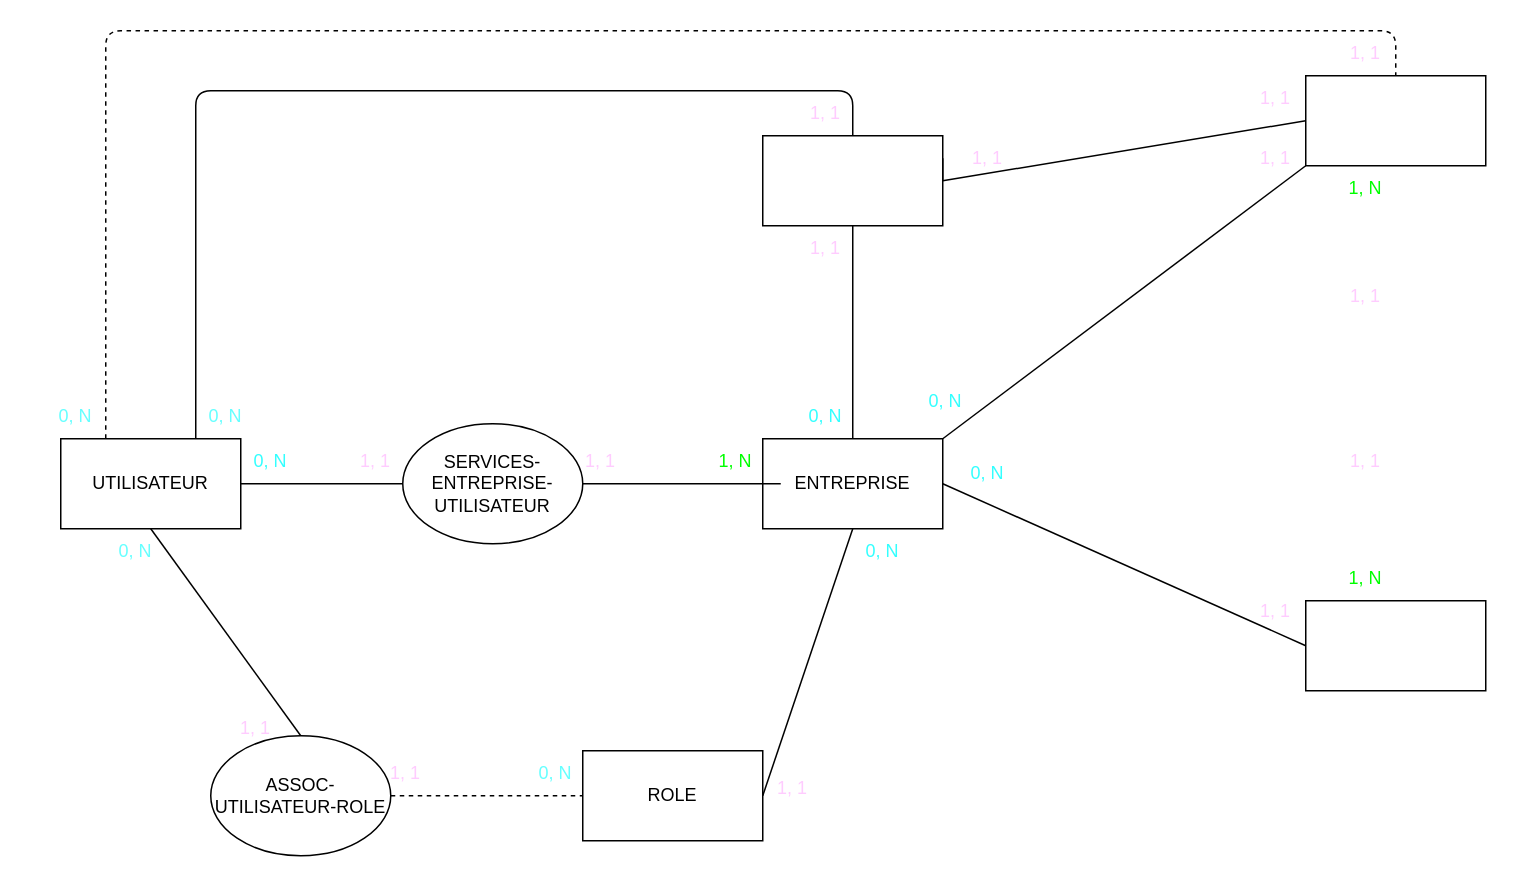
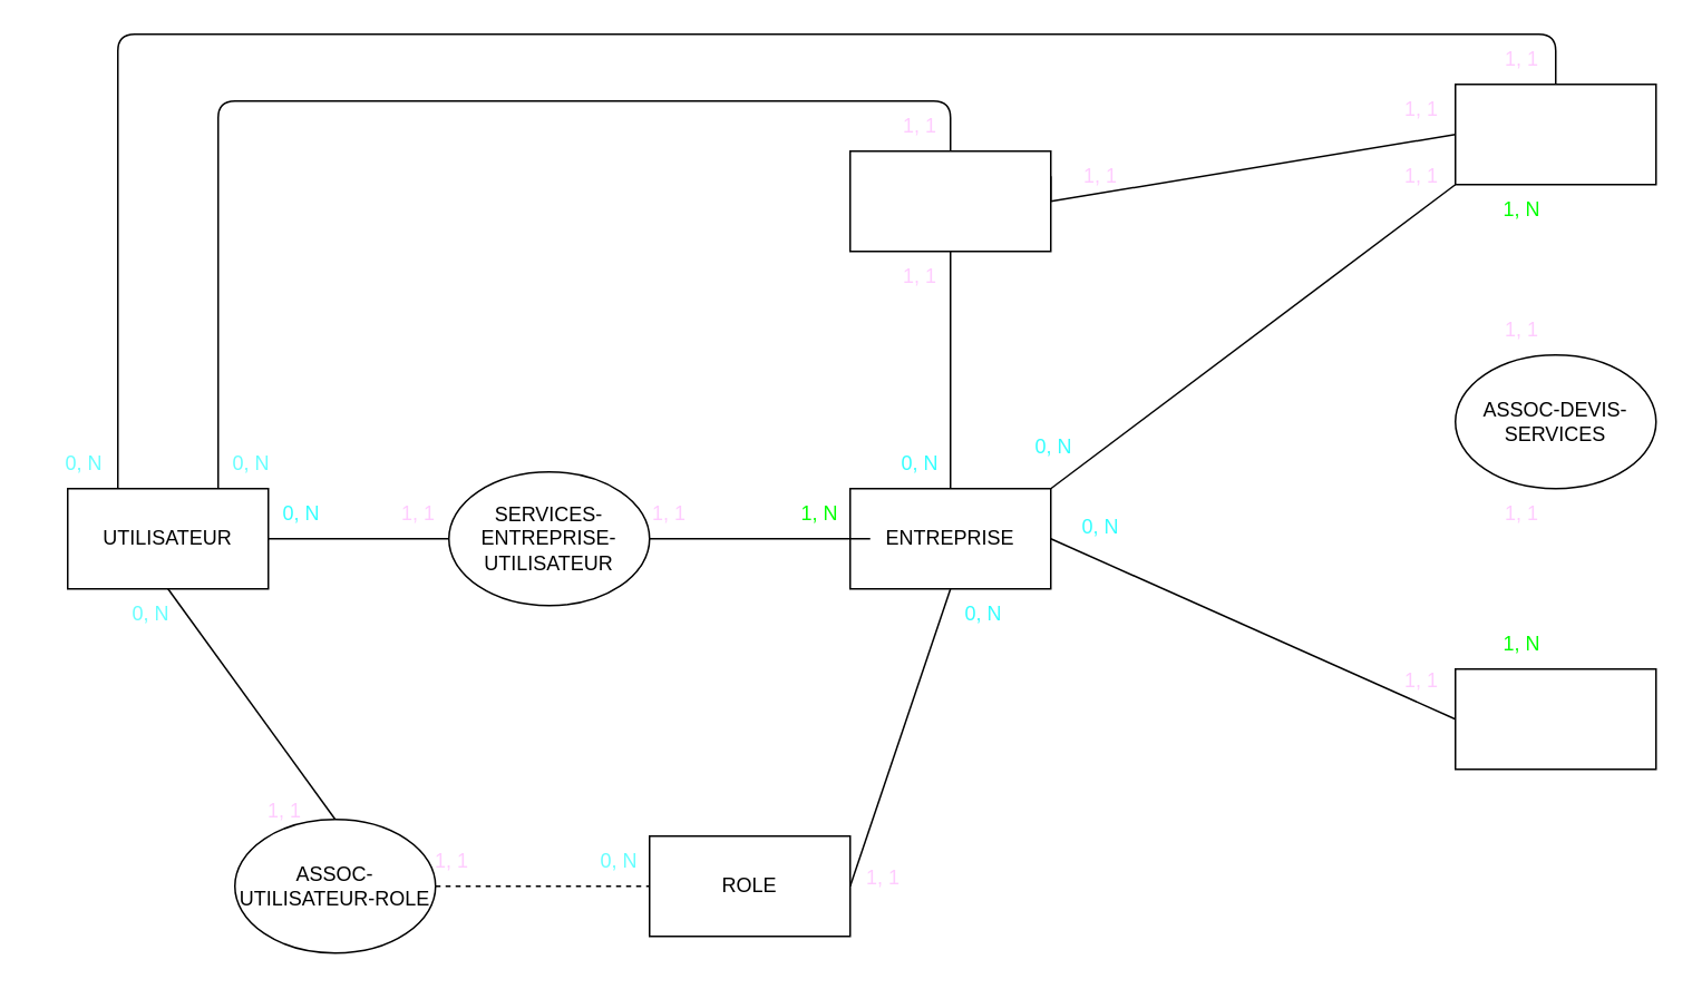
  <mxCell id="0" />
  <mxCell id="1" parent="0" />
- <mxCell id="2" style="edgeStyle=orthogonalEdgeStyle;html=1;exitX=0.25;exitY=0;exitDx=0;exitDy=0;entryX=0.5;entryY=0;entryDx=0;entryDy=0;fontColor=#FFFFFF;endArrow=none;endFill=0;dashed=1;" edge="1" parent="1" source="4" target="17"><mxGeometry relative="1" as="geometry"><Array as="points"><mxPoint x="70" y="20" /><mxPoint x="930" y="20" /></Array></mxGeometry></mxCell>
+ <mxCell id="2" style="edgeStyle=orthogonalEdgeStyle;html=1;exitX=0.25;exitY=0;exitDx=0;exitDy=0;entryX=0.5;entryY=0;entryDx=0;entryDy=0;fontColor=#FFFFFF;endArrow=none;endFill=0;" edge="1" parent="1" source="4" target="17"><mxGeometry relative="1" as="geometry"><Array as="points"><mxPoint x="70" y="20" /><mxPoint x="930" y="20" /></Array></mxGeometry></mxCell>
  <mxCell id="3" style="edgeStyle=orthogonalEdgeStyle;html=1;exitX=0.75;exitY=0;exitDx=0;exitDy=0;entryX=0.5;entryY=0;entryDx=0;entryDy=0;fontColor=#FFFFFF;endArrow=none;endFill=0;" edge="1" parent="1" source="4" target="12"><mxGeometry relative="1" as="geometry"><Array as="points"><mxPoint x="130" y="60" /><mxPoint x="568" y="60" /></Array></mxGeometry></mxCell>
  <mxCell id="4" value="UTILISATEUR" style="whiteSpace=wrap;html=1;" vertex="1" parent="1"><mxGeometry x="40" y="292" width="120" height="60" as="geometry" /></mxCell>
  <mxCell id="5" value="ENTREPRISE" style="whiteSpace=wrap;html=1;" vertex="1" parent="1"><mxGeometry x="508" y="292" width="120" height="60" as="geometry" /></mxCell>
  <mxCell id="6" style="edgeStyle=none;html=1;exitX=1;exitY=0.5;exitDx=0;exitDy=0;entryX=0.5;entryY=1;entryDx=0;entryDy=0;endArrow=none;endFill=0;" edge="1" parent="1" source="7" target="5"><mxGeometry relative="1" as="geometry" /></mxCell>
  <mxCell id="7" value="ROLE" style="whiteSpace=wrap;html=1;" vertex="1" parent="1"><mxGeometry x="388" y="500" width="120" height="60" as="geometry" /></mxCell>
  <mxCell id="8" value="1, N" style="text;strokeColor=none;align=center;fillColor=none;html=1;verticalAlign=middle;whiteSpace=wrap;rounded=0;fontColor=#00FF00;" vertex="1" parent="1"><mxGeometry x="460" y="292" width="60" height="30" as="geometry" /></mxCell>
  <mxCell id="9" value="0, N" style="text;strokeColor=none;align=center;fillColor=none;html=1;verticalAlign=middle;whiteSpace=wrap;rounded=0;fontColor=#33FFFF;" vertex="1" parent="1"><mxGeometry x="558" y="352" width="60" height="30" as="geometry" /></mxCell>
  <mxCell id="10" value="1, 1" style="text;strokeColor=none;align=center;fillColor=none;html=1;verticalAlign=middle;whiteSpace=wrap;rounded=0;fontColor=#FFCCFF;" vertex="1" parent="1"><mxGeometry x="498" y="510" width="60" height="30" as="geometry" /></mxCell>
  <mxCell id="11" style="edgeStyle=none;html=1;exitX=0.5;exitY=1;exitDx=0;exitDy=0;entryX=0.5;entryY=0;entryDx=0;entryDy=0;fontColor=#FFFFFF;endArrow=none;endFill=0;" edge="1" parent="1" source="12" target="5"><mxGeometry relative="1" as="geometry" /></mxCell>
  <mxCell id="12" value="&lt;font color=&quot;#ffffff&quot;&gt;FACTURES&lt;/font&gt;" style="whiteSpace=wrap;html=1;fontColor=#FFFF99;" vertex="1" parent="1"><mxGeometry x="508" y="90" width="120" height="60" as="geometry" /></mxCell>
  <mxCell id="13" style="edgeStyle=none;html=1;exitX=0;exitY=0.5;exitDx=0;exitDy=0;entryX=1;entryY=0.5;entryDx=0;entryDy=0;fontColor=#FFFFFF;endArrow=none;endFill=0;" edge="1" parent="1" source="14" target="5"><mxGeometry relative="1" as="geometry" /></mxCell>
  <mxCell id="14" value="SERVICES" style="whiteSpace=wrap;html=1;fontColor=#FFFFFF;" vertex="1" parent="1"><mxGeometry x="870" y="400" width="120" height="60" as="geometry" /></mxCell>
  <mxCell id="15" style="edgeStyle=none;html=1;exitX=0;exitY=1;exitDx=0;exitDy=0;entryX=1;entryY=0;entryDx=0;entryDy=0;fontColor=#FFFFFF;endArrow=none;endFill=0;" edge="1" parent="1" source="17" target="5"><mxGeometry relative="1" as="geometry" /></mxCell>
  <mxCell id="16" style="edgeStyle=none;html=1;exitX=0;exitY=0.5;exitDx=0;exitDy=0;entryX=1;entryY=0.5;entryDx=0;entryDy=0;fontColor=#FFFFFF;endArrow=none;endFill=0;" edge="1" parent="1" source="17" target="12"><mxGeometry relative="1" as="geometry" /></mxCell>
  <mxCell id="17" value="DEVIS" style="whiteSpace=wrap;html=1;fontColor=#FFFFFF;" vertex="1" parent="1"><mxGeometry x="870" y="50" width="120" height="60" as="geometry" /></mxCell>
  <mxCell id="18" value="0, N" style="text;strokeColor=none;align=center;fillColor=none;html=1;verticalAlign=middle;whiteSpace=wrap;rounded=0;fontColor=#33FFFF;" vertex="1" parent="1"><mxGeometry x="520" y="262" width="60" height="30" as="geometry" /></mxCell>
  <mxCell id="19" value="" style="edgeStyle=none;html=1;exitX=1;exitY=0.5;exitDx=0;exitDy=0;entryX=0;entryY=0.5;entryDx=0;entryDy=0;fontColor=#FFFFFF;endArrow=none;endFill=0;" edge="1" parent="1" source="12"><mxGeometry relative="1" as="geometry"><mxPoint x="628" y="120" as="sourcePoint" /><mxPoint x="628" y="105" as="targetPoint" /></mxGeometry></mxCell>
  <mxCell id="20" value="" style="edgeStyle=none;html=1;fontColor=#FFFFFF;endArrow=none;endFill=0;" edge="1" parent="1" source="21" target="12"><mxGeometry relative="1" as="geometry" /></mxCell>
  <mxCell id="21" value="1, 1" style="text;strokeColor=none;align=center;fillColor=none;html=1;verticalAlign=middle;whiteSpace=wrap;rounded=0;fontColor=#FFCCFF;" vertex="1" parent="1"><mxGeometry x="520" y="150" width="60" height="30" as="geometry" /></mxCell>
  <mxCell id="22" value="1, 1" style="text;strokeColor=none;align=center;fillColor=none;html=1;verticalAlign=middle;whiteSpace=wrap;rounded=0;fontColor=#FFCCFF;" vertex="1" parent="1"><mxGeometry x="820" y="90" width="60" height="30" as="geometry" /></mxCell>
  <mxCell id="23" value="1, 1" style="text;strokeColor=none;align=center;fillColor=none;html=1;verticalAlign=middle;whiteSpace=wrap;rounded=0;fontColor=#FFCCFF;" vertex="1" parent="1"><mxGeometry x="820" y="392" width="60" height="30" as="geometry" /></mxCell>
  <mxCell id="24" value="0, N" style="text;strokeColor=none;align=center;fillColor=none;html=1;verticalAlign=middle;whiteSpace=wrap;rounded=0;fontColor=#33FFFF;" vertex="1" parent="1"><mxGeometry x="600" y="252" width="60" height="30" as="geometry" /></mxCell>
  <mxCell id="25" value="0, N" style="text;strokeColor=none;align=center;fillColor=none;html=1;verticalAlign=middle;whiteSpace=wrap;rounded=0;fontColor=#33FFFF;" vertex="1" parent="1"><mxGeometry x="628" y="300" width="60" height="30" as="geometry" /></mxCell>
  <mxCell id="26" value="1, 1" style="text;strokeColor=none;align=center;fillColor=none;html=1;verticalAlign=middle;whiteSpace=wrap;rounded=0;fontColor=#FFCCFF;" vertex="1" parent="1"><mxGeometry x="628" y="90" width="60" height="30" as="geometry" /></mxCell>
  <mxCell id="27" value="0, N" style="text;strokeColor=none;align=center;fillColor=none;html=1;verticalAlign=middle;whiteSpace=wrap;rounded=0;fontColor=#66FFFF;" vertex="1" parent="1"><mxGeometry x="120" y="262" width="60" height="30" as="geometry" /></mxCell>
  <mxCell id="28" value="0, N" style="text;strokeColor=none;align=center;fillColor=none;html=1;verticalAlign=middle;whiteSpace=wrap;rounded=0;fontColor=#66FFFF;" vertex="1" parent="1"><mxGeometry x="20" y="262" width="60" height="30" as="geometry" /></mxCell>
  <mxCell id="29" value="1, 1" style="text;strokeColor=none;align=center;fillColor=none;html=1;verticalAlign=middle;whiteSpace=wrap;rounded=0;fontColor=#FFCCFF;" vertex="1" parent="1"><mxGeometry x="520" y="60" width="60" height="30" as="geometry" /></mxCell>
  <mxCell id="30" value="1, 1" style="text;strokeColor=none;align=center;fillColor=none;html=1;verticalAlign=middle;whiteSpace=wrap;rounded=0;fontColor=#FFCCFF;" vertex="1" parent="1"><mxGeometry x="820" y="50" width="60" height="30" as="geometry" /></mxCell>
+ <mxCell id="31" value="ASSOC-DEVIS-SERVICES" style="ellipse;whiteSpace=wrap;html=1;" vertex="1" parent="1"><mxGeometry x="870" y="212" width="120" height="80" as="geometry" /></mxCell>
  <mxCell id="32" value="1, N" style="text;strokeColor=none;align=center;fillColor=none;html=1;verticalAlign=middle;whiteSpace=wrap;rounded=0;fontColor=#00FF00;" vertex="1" parent="1"><mxGeometry x="880" y="370" width="60" height="30" as="geometry" /></mxCell>
  <mxCell id="33" value="1, N" style="text;strokeColor=none;align=center;fillColor=none;html=1;verticalAlign=middle;whiteSpace=wrap;rounded=0;fontColor=#00FF00;" vertex="1" parent="1"><mxGeometry x="880" y="110" width="60" height="30" as="geometry" /></mxCell>
  <mxCell id="34" value="1, 1" style="text;strokeColor=none;align=center;fillColor=none;html=1;verticalAlign=middle;whiteSpace=wrap;rounded=0;fontColor=#FFCCFF;" vertex="1" parent="1"><mxGeometry x="880" y="292" width="60" height="30" as="geometry" /></mxCell>
  <mxCell id="35" value="1, 1" style="text;strokeColor=none;align=center;fillColor=none;html=1;verticalAlign=middle;whiteSpace=wrap;rounded=0;fontColor=#FFCCFF;" vertex="1" parent="1"><mxGeometry x="880" y="182" width="60" height="30" as="geometry" /></mxCell>
  <mxCell id="36" style="edgeStyle=none;html=1;exitX=1;exitY=0.5;exitDx=0;exitDy=0;entryX=0;entryY=0.5;entryDx=0;entryDy=0;fontColor=#00FF00;endArrow=none;endFill=0;dashed=1;" edge="1" parent="1" source="38" target="7"><mxGeometry relative="1" as="geometry" /></mxCell>
  <mxCell id="37" style="edgeStyle=none;html=1;exitX=0.5;exitY=0;exitDx=0;exitDy=0;entryX=0.5;entryY=1;entryDx=0;entryDy=0;fontColor=#00FF00;endArrow=none;endFill=0;" edge="1" parent="1" source="38" target="4"><mxGeometry relative="1" as="geometry" /></mxCell>
  <mxCell id="38" value="ASSOC-UTILISATEUR-ROLE" style="ellipse;whiteSpace=wrap;html=1;" vertex="1" parent="1"><mxGeometry x="140" y="490" width="120" height="80" as="geometry" /></mxCell>
  <mxCell id="39" value="1, 1" style="text;strokeColor=none;align=center;fillColor=none;html=1;verticalAlign=middle;whiteSpace=wrap;rounded=0;fontColor=#FFCCFF;" vertex="1" parent="1"><mxGeometry x="140" y="470" width="60" height="30" as="geometry" /></mxCell>
  <mxCell id="40" value="1, 1" style="text;strokeColor=none;align=center;fillColor=none;html=1;verticalAlign=middle;whiteSpace=wrap;rounded=0;fontColor=#FFCCFF;" vertex="1" parent="1"><mxGeometry x="240" y="500" width="60" height="30" as="geometry" /></mxCell>
  <mxCell id="41" value="0, N" style="text;strokeColor=none;align=center;fillColor=none;html=1;verticalAlign=middle;whiteSpace=wrap;rounded=0;fontColor=#66FFFF;" vertex="1" parent="1"><mxGeometry x="60" y="352" width="60" height="30" as="geometry" /></mxCell>
  <mxCell id="42" value="0, N" style="text;strokeColor=none;align=center;fillColor=none;html=1;verticalAlign=middle;whiteSpace=wrap;rounded=0;fontColor=#66FFFF;" vertex="1" parent="1"><mxGeometry x="340" y="500" width="60" height="30" as="geometry" /></mxCell>
  <mxCell id="43" value="1, 1" style="text;strokeColor=none;align=center;fillColor=none;html=1;verticalAlign=middle;whiteSpace=wrap;rounded=0;fontColor=#FFCCFF;" vertex="1" parent="1"><mxGeometry x="880" y="20" width="60" height="30" as="geometry" /></mxCell>
  <mxCell id="44" style="edgeStyle=none;html=1;exitX=1;exitY=0.5;exitDx=0;exitDy=0;entryX=1;entryY=1;entryDx=0;entryDy=0;fontColor=#00FF00;endArrow=none;endFill=0;" edge="1" parent="1" source="46" target="8"><mxGeometry relative="1" as="geometry" /></mxCell>
  <mxCell id="45" style="edgeStyle=none;html=1;exitX=0;exitY=0.5;exitDx=0;exitDy=0;entryX=1;entryY=0.5;entryDx=0;entryDy=0;fontColor=#00FF00;endArrow=none;endFill=0;" edge="1" parent="1" source="46" target="4"><mxGeometry relative="1" as="geometry" /></mxCell>
  <mxCell id="46" value="SERVICES-ENTREPRISE-UTILISATEUR" style="ellipse;whiteSpace=wrap;html=1;" vertex="1" parent="1"><mxGeometry x="268" y="282" width="120" height="80" as="geometry" /></mxCell>
  <mxCell id="47" value="&lt;font color=&quot;#33ffff&quot;&gt;0, N&lt;/font&gt;" style="text;strokeColor=none;align=center;fillColor=none;html=1;verticalAlign=middle;whiteSpace=wrap;rounded=0;fontColor=#00FF00;" vertex="1" parent="1"><mxGeometry x="150" y="292" width="60" height="30" as="geometry" /></mxCell>
  <mxCell id="48" value="1, 1" style="text;strokeColor=none;align=center;fillColor=none;html=1;verticalAlign=middle;whiteSpace=wrap;rounded=0;fontColor=#FFCCFF;" vertex="1" parent="1"><mxGeometry x="220" y="292" width="60" height="30" as="geometry" /></mxCell>
  <mxCell id="49" value="1, 1" style="text;strokeColor=none;align=center;fillColor=none;html=1;verticalAlign=middle;whiteSpace=wrap;rounded=0;fontColor=#FFCCFF;" vertex="1" parent="1"><mxGeometry x="370" y="292" width="60" height="30" as="geometry" /></mxCell>
